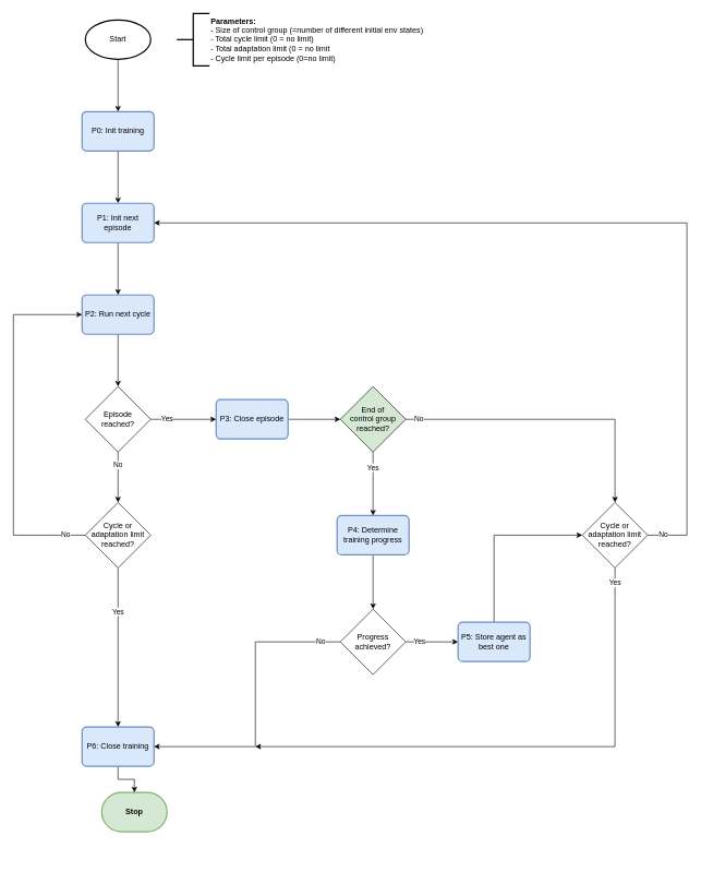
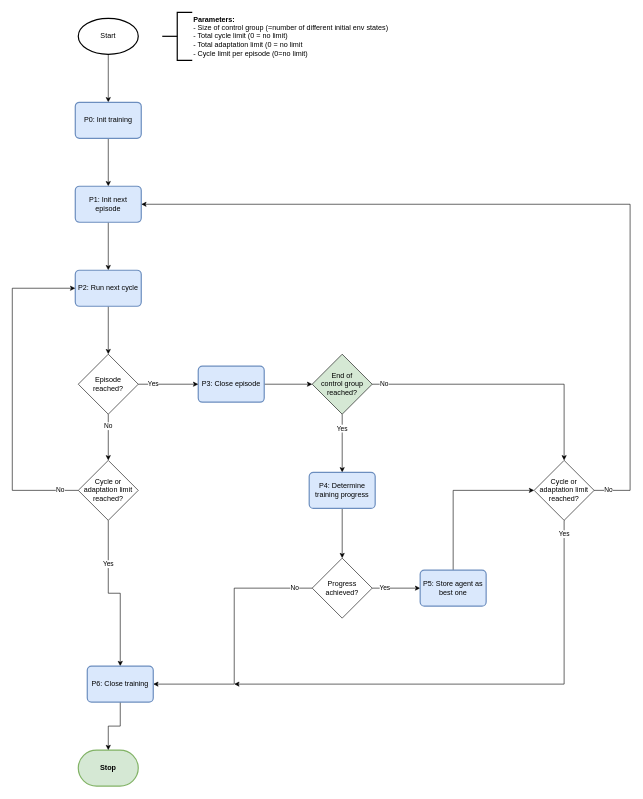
  <mxCell id="0" />
  <mxCell id="1" parent="0" />
  <mxCell id="2" value="" style="edgeStyle=orthogonalEdgeStyle;rounded=0;orthogonalLoop=1;jettySize=auto;html=1;" parent="1" source="3" target="6" edge="1"><mxGeometry relative="1" as="geometry" /></mxCell>
  <mxCell id="3" value="Start" style="strokeWidth=2;html=1;shape=mxgraph.flowchart.start_1;whiteSpace=wrap;" parent="1" vertex="1"><mxGeometry x="130" y="30" width="100" height="60" as="geometry" /></mxCell>
- <mxCell id="4" value="Stop" style="strokeWidth=2;html=1;shape=mxgraph.flowchart.terminator;whiteSpace=wrap;strokeColor=#82b366;fillColor=#d5e8d4;fontStyle=1" parent="1" vertex="1"><mxGeometry x="155" y="1210" width="100" height="60" as="geometry" /></mxCell>
+ <mxCell id="4" value="Stop" style="strokeWidth=2;html=1;shape=mxgraph.flowchart.terminator;whiteSpace=wrap;strokeColor=#82b366;fillColor=#d5e8d4;fontStyle=1" parent="1" vertex="1"><mxGeometry x="130" y="1250" width="100" height="60" as="geometry" /></mxCell>
  <mxCell id="5" value="" style="edgeStyle=orthogonalEdgeStyle;rounded=0;orthogonalLoop=1;jettySize=auto;html=1;" parent="1" source="6" target="8" edge="1"><mxGeometry relative="1" as="geometry" /></mxCell>
  <mxCell id="6" value="P0: Init training" style="rounded=1;whiteSpace=wrap;html=1;absoluteArcSize=1;arcSize=14;strokeWidth=2;fillColor=#dae8fc;strokeColor=#6c8ebf;" parent="1" vertex="1"><mxGeometry x="125" y="170" width="110" height="60" as="geometry" /></mxCell>
  <mxCell id="7" value="" style="edgeStyle=orthogonalEdgeStyle;rounded=0;orthogonalLoop=1;jettySize=auto;html=1;" parent="1" source="8" target="10" edge="1"><mxGeometry relative="1" as="geometry" /></mxCell>
  <mxCell id="8" value="P1: Init next episode" style="rounded=1;whiteSpace=wrap;html=1;absoluteArcSize=1;arcSize=14;strokeWidth=2;fillColor=#dae8fc;strokeColor=#6c8ebf;" parent="1" vertex="1"><mxGeometry x="125" y="310" width="110" height="60" as="geometry" /></mxCell>
  <mxCell id="9" value="" style="edgeStyle=orthogonalEdgeStyle;rounded=0;orthogonalLoop=1;jettySize=auto;html=1;" parent="1" source="10" target="18" edge="1"><mxGeometry relative="1" as="geometry" /></mxCell>
  <mxCell id="10" value="P2: Run next cycle" style="rounded=1;whiteSpace=wrap;html=1;absoluteArcSize=1;arcSize=14;strokeWidth=2;fillColor=#dae8fc;strokeColor=#6c8ebf;" parent="1" vertex="1"><mxGeometry x="125" y="450" width="110" height="60" as="geometry" /></mxCell>
  <mxCell id="11" value="Yes" style="edgeStyle=orthogonalEdgeStyle;rounded=0;orthogonalLoop=1;jettySize=auto;html=1;entryX=0.5;entryY=0;entryDx=0;entryDy=0;" parent="1" source="13" target="28" edge="1"><mxGeometry x="-0.446" relative="1" as="geometry"><mxPoint x="200" y="1060" as="targetPoint" /><Array as="points" /><mxPoint as="offset" /></mxGeometry></mxCell>
  <mxCell id="12" value="No" style="edgeStyle=orthogonalEdgeStyle;rounded=0;orthogonalLoop=1;jettySize=auto;html=1;entryX=0;entryY=0.5;entryDx=0;entryDy=0;exitX=0;exitY=0.5;exitDx=0;exitDy=0;" parent="1" source="13" target="10" edge="1"><mxGeometry x="-0.891" relative="1" as="geometry"><mxPoint x="125" y="817" as="sourcePoint" /><Array as="points"><mxPoint x="20" y="817" /><mxPoint x="20" y="480" /></Array><mxPoint as="offset" /></mxGeometry></mxCell>
  <mxCell id="13" value="Cycle or adaptation limit reached?" style="rhombus;whiteSpace=wrap;html=1;" parent="1" vertex="1"><mxGeometry x="130" y="767" width="100" height="100" as="geometry" /></mxCell>
  <mxCell id="14" value="" style="edgeStyle=orthogonalEdgeStyle;rounded=0;orthogonalLoop=1;jettySize=auto;html=1;" parent="1" source="15" target="21" edge="1"><mxGeometry relative="1" as="geometry" /></mxCell>
  <mxCell id="15" value="P3: Close episode" style="rounded=1;whiteSpace=wrap;html=1;absoluteArcSize=1;arcSize=14;strokeWidth=2;fillColor=#dae8fc;strokeColor=#6c8ebf;" parent="1" vertex="1"><mxGeometry x="330" y="610" width="110" height="60" as="geometry" /></mxCell>
  <mxCell id="16" value="Yes" style="edgeStyle=orthogonalEdgeStyle;rounded=0;orthogonalLoop=1;jettySize=auto;html=1;" parent="1" source="18" target="15" edge="1"><mxGeometry x="-0.5" relative="1" as="geometry"><mxPoint as="offset" /></mxGeometry></mxCell>
  <mxCell id="17" value="No" style="edgeStyle=orthogonalEdgeStyle;rounded=0;orthogonalLoop=1;jettySize=auto;html=1;" parent="1" source="18" target="13" edge="1"><mxGeometry x="-0.48" relative="1" as="geometry"><Array as="points"><mxPoint x="180" y="710" /><mxPoint x="180" y="710" /></Array><mxPoint as="offset" /></mxGeometry></mxCell>
  <mxCell id="18" value="Episode&lt;br&gt;reached?" style="rhombus;whiteSpace=wrap;html=1;" parent="1" vertex="1"><mxGeometry x="130" y="590" width="100" height="100" as="geometry" /></mxCell>
  <mxCell id="19" value="Yes" style="edgeStyle=orthogonalEdgeStyle;rounded=0;orthogonalLoop=1;jettySize=auto;html=1;exitX=0.5;exitY=1;exitDx=0;exitDy=0;" parent="1" source="21" target="23" edge="1"><mxGeometry x="-0.5" relative="1" as="geometry"><mxPoint as="offset" /></mxGeometry></mxCell>
  <mxCell id="20" value="No" style="edgeStyle=orthogonalEdgeStyle;rounded=0;orthogonalLoop=1;jettySize=auto;html=1;entryX=0.5;entryY=0;entryDx=0;entryDy=0;" parent="1" source="21" target="31" edge="1"><mxGeometry x="-0.91" relative="1" as="geometry"><mxPoint as="offset" /></mxGeometry></mxCell>
  <mxCell id="21" value="End of&lt;br&gt;control group &lt;br&gt;reached?" style="rhombus;whiteSpace=wrap;html=1;fillColor=#d5e8d4;" parent="1" vertex="1"><mxGeometry x="520" y="590" width="100" height="100" as="geometry" /></mxCell>
  <mxCell id="22" value="" style="edgeStyle=orthogonalEdgeStyle;rounded=0;orthogonalLoop=1;jettySize=auto;html=1;" parent="1" source="23" target="26" edge="1"><mxGeometry relative="1" as="geometry" /></mxCell>
  <mxCell id="23" value="P4: Determine training progress" style="rounded=1;whiteSpace=wrap;html=1;absoluteArcSize=1;arcSize=14;strokeWidth=2;fillColor=#dae8fc;strokeColor=#6c8ebf;" parent="1" vertex="1"><mxGeometry x="515" y="787" width="110" height="60" as="geometry" /></mxCell>
  <mxCell id="24" value="No" style="edgeStyle=orthogonalEdgeStyle;rounded=0;orthogonalLoop=1;jettySize=auto;html=1;entryX=1;entryY=0.5;entryDx=0;entryDy=0;exitX=0;exitY=0.5;exitDx=0;exitDy=0;" parent="1" source="26" target="28" edge="1"><mxGeometry x="-0.864" relative="1" as="geometry"><Array as="points"><mxPoint x="390" y="980" /><mxPoint x="390" y="1140" /></Array><mxPoint as="offset" /></mxGeometry></mxCell>
  <mxCell id="25" value="Yes" style="edgeStyle=orthogonalEdgeStyle;rounded=0;orthogonalLoop=1;jettySize=auto;html=1;entryX=0;entryY=0.5;entryDx=0;entryDy=0;" parent="1" source="26" target="33" edge="1"><mxGeometry x="-0.481" relative="1" as="geometry"><mxPoint as="offset" /></mxGeometry></mxCell>
  <mxCell id="26" value="Progress&lt;br&gt;achieved?" style="rhombus;whiteSpace=wrap;html=1;" parent="1" vertex="1"><mxGeometry x="520" y="930" width="100" height="100" as="geometry" /></mxCell>
  <mxCell id="27" value="" style="edgeStyle=orthogonalEdgeStyle;rounded=0;orthogonalLoop=1;jettySize=auto;html=1;" parent="1" source="28" target="4" edge="1"><mxGeometry relative="1" as="geometry" /></mxCell>
- <mxCell id="28" value="P6: Close training" style="rounded=1;whiteSpace=wrap;html=1;absoluteArcSize=1;arcSize=14;strokeWidth=2;fillColor=#dae8fc;strokeColor=#6c8ebf;" parent="1" vertex="1"><mxGeometry x="125" y="1110" width="110" height="60" as="geometry" /></mxCell>
+ <mxCell id="28" value="P6: Close training" style="rounded=1;whiteSpace=wrap;html=1;absoluteArcSize=1;arcSize=14;strokeWidth=2;fillColor=#dae8fc;strokeColor=#6c8ebf;" parent="1" vertex="1"><mxGeometry x="145" y="1110" width="110" height="60" as="geometry" /></mxCell>
  <mxCell id="29" value="No" style="edgeStyle=orthogonalEdgeStyle;rounded=0;orthogonalLoop=1;jettySize=auto;html=1;entryX=1;entryY=0.5;entryDx=0;entryDy=0;exitX=1;exitY=0.5;exitDx=0;exitDy=0;" parent="1" source="31" target="8" edge="1"><mxGeometry x="-0.965" relative="1" as="geometry"><mxPoint x="1130" y="580" as="sourcePoint" /><Array as="points"><mxPoint x="1050" y="817" /><mxPoint x="1050" y="340" /></Array><mxPoint as="offset" /></mxGeometry></mxCell>
  <mxCell id="30" value="Yes" style="edgeStyle=orthogonalEdgeStyle;rounded=0;orthogonalLoop=1;jettySize=auto;html=1;exitX=0.5;exitY=1;exitDx=0;exitDy=0;" parent="1" source="31" edge="1"><mxGeometry x="-0.945" relative="1" as="geometry"><mxPoint x="390" y="1140" as="targetPoint" /><Array as="points"><mxPoint x="940" y="1140" /></Array><mxPoint as="offset" /></mxGeometry></mxCell>
  <mxCell id="31" value="Cycle or adaptation limit reached?" style="rhombus;whiteSpace=wrap;html=1;" parent="1" vertex="1"><mxGeometry x="890" y="767" width="100" height="100" as="geometry" /></mxCell>
  <mxCell id="32" style="edgeStyle=orthogonalEdgeStyle;rounded=0;orthogonalLoop=1;jettySize=auto;html=1;entryX=0;entryY=0.5;entryDx=0;entryDy=0;exitX=0.5;exitY=0;exitDx=0;exitDy=0;" parent="1" source="33" target="31" edge="1"><mxGeometry relative="1" as="geometry" /></mxCell>
  <mxCell id="33" value="P5: Store agent as best one" style="rounded=1;whiteSpace=wrap;html=1;absoluteArcSize=1;arcSize=14;strokeWidth=2;fillColor=#dae8fc;strokeColor=#6c8ebf;" parent="1" vertex="1"><mxGeometry x="700" y="950" width="110" height="60" as="geometry" /></mxCell>
  <mxCell id="34" value="&lt;b&gt;Parameters:&lt;/b&gt;&lt;br&gt;- Size of control group (=number of different initial env states)&lt;br&gt;- Total cycle limit (0 = no limit)&lt;br&gt;- Total adaptation limit (0 = no limit&lt;br&gt;- Cycle limit per episode (0=no limit)" style="strokeWidth=2;html=1;shape=mxgraph.flowchart.annotation_2;align=left;labelPosition=right;pointerEvents=1;" parent="1" vertex="1"><mxGeometry x="270" y="20" width="50" height="80" as="geometry" /></mxCell>
